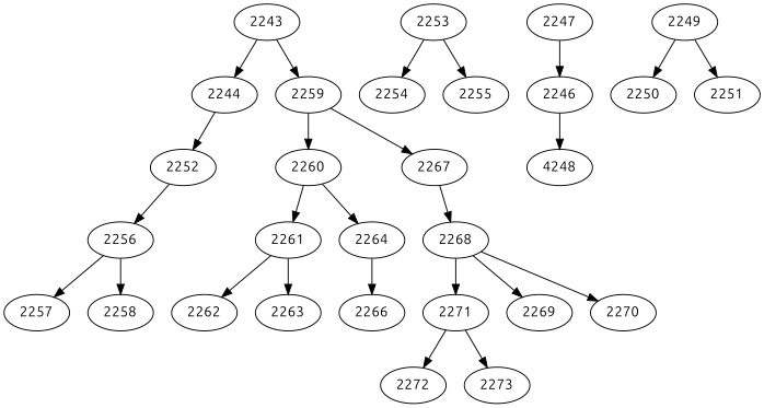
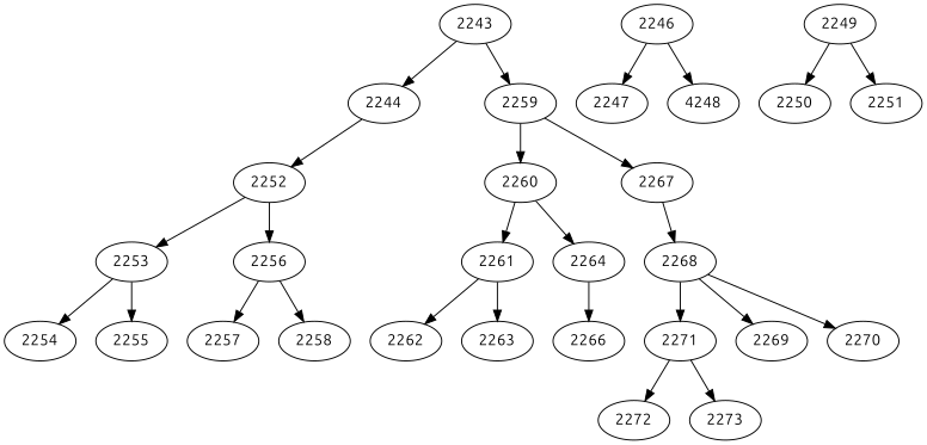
  digraph {
    fontname=Ubuntu
    node [fontname=Ubuntu]
    edge [fontname=Ubuntu]
    2243
    2244
    2259
    2252
    2260
    2267
    2253
    2256
    2246
    2247
    n11 [label=4248]
    2249
    2250
    2251
    2254
    2255
    2257
    2258
    2261
    2264
    2268
    2262
    2263
    2266
    2271
    2269
    2270
    2272
    2273
    2243 -> 2244
    2243 -> 2259
    2244 -> 2252
    2259 -> 2260
    2259 -> 2267
+   2252 -> 2253
    2252 -> 2256
    2260 -> 2261
    2260 -> 2264
    2267 -> 2268
    2253 -> 2254
    2253 -> 2255
    2256 -> 2257
    2256 -> 2258
-   2247 -> 2246
+   2246 -> 2247
    2246 -> n11
    2249 -> 2250
    2249 -> 2251
    2261 -> 2262
    2261 -> 2263
    2264 -> 2266
    2268 -> 2271
    2268 -> 2269
    2268 -> 2270
    2271 -> 2272
    2271 -> 2273
  }
